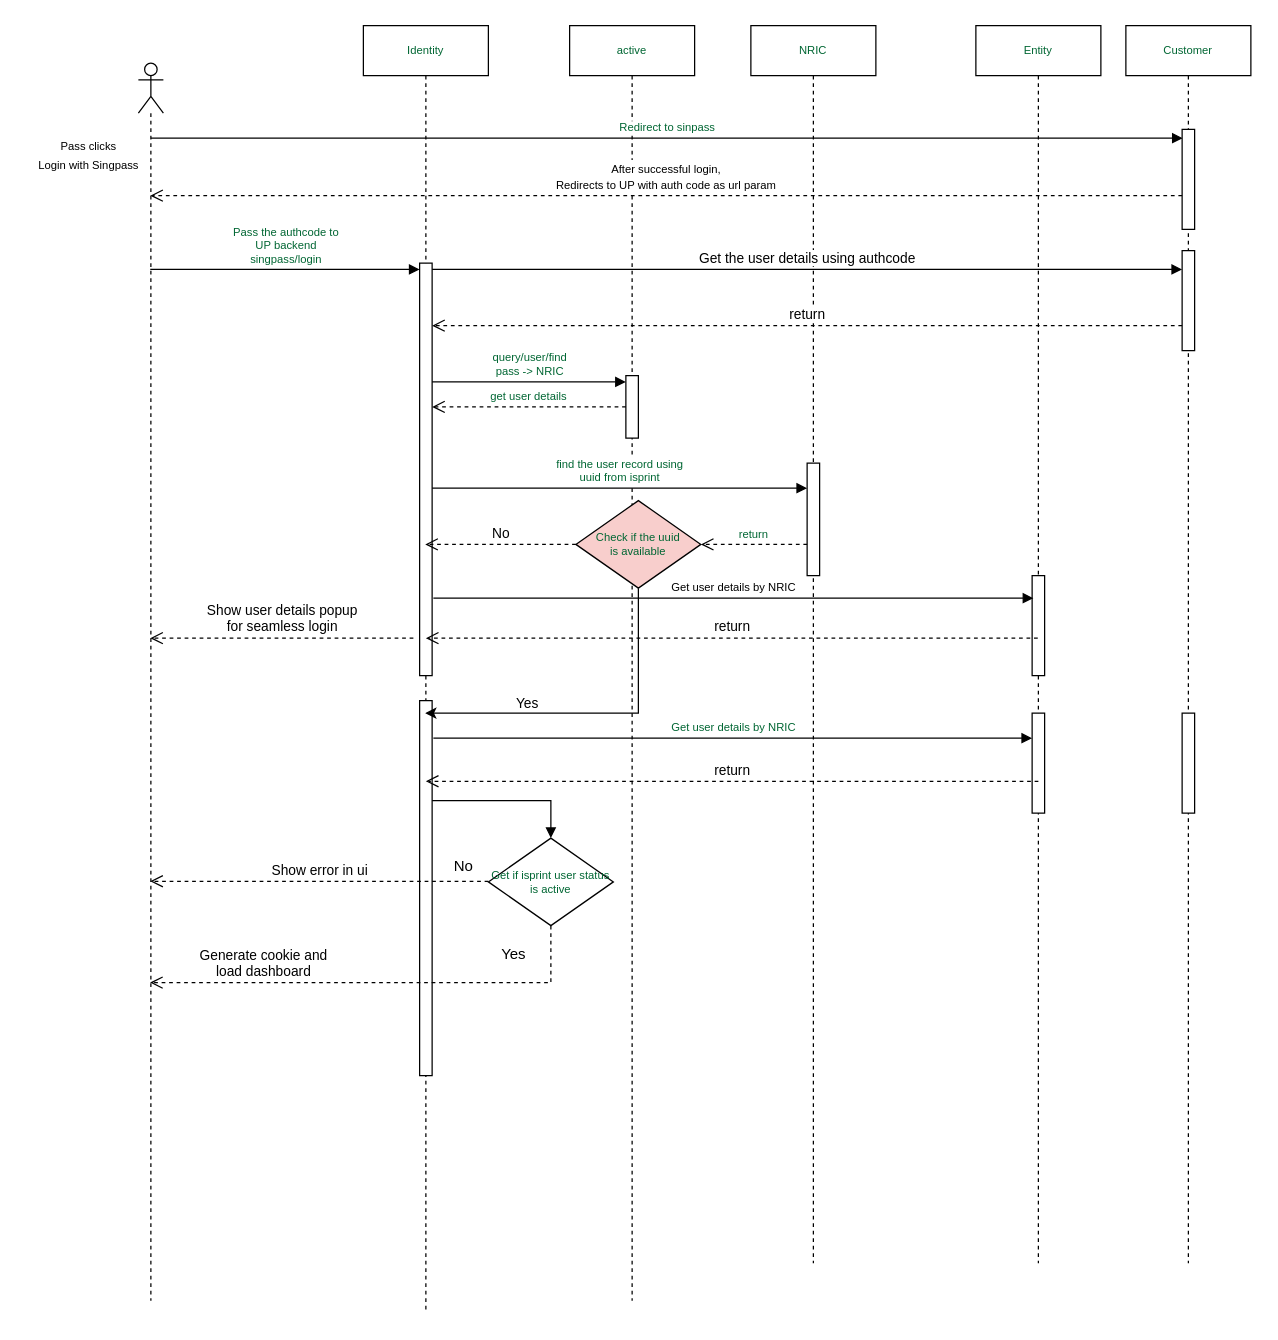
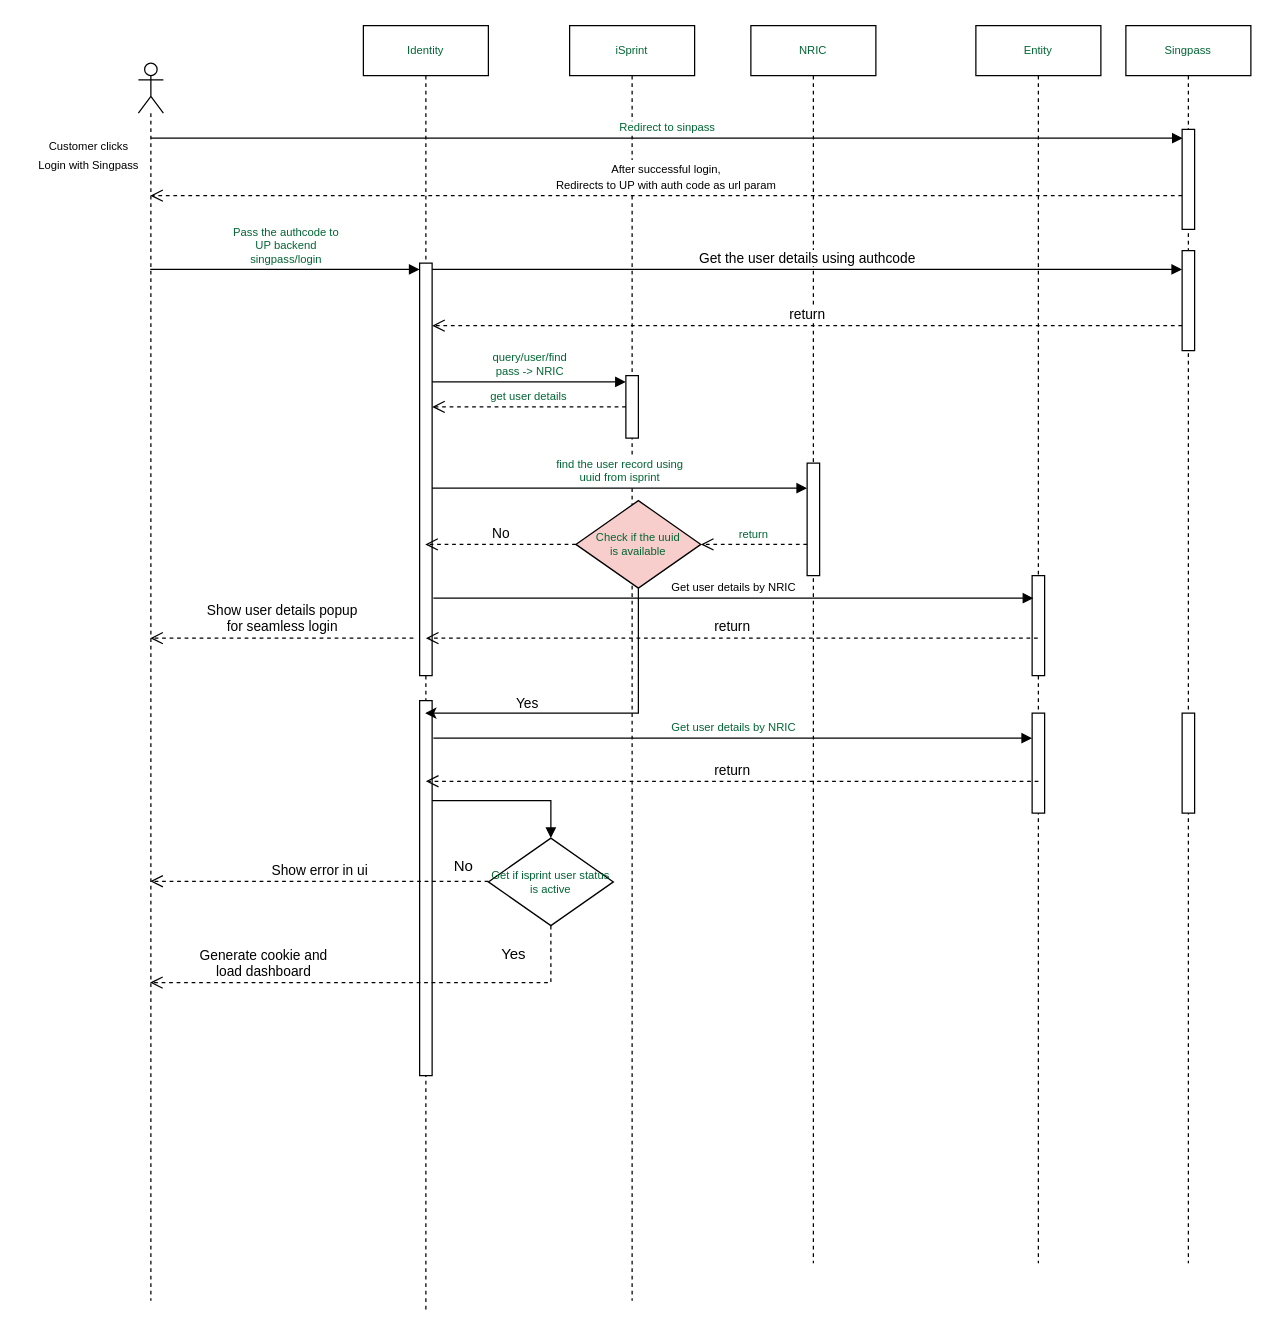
  <mxCell id="0" />
  <mxCell id="1" parent="0" />
  <mxCell id="2" value="" style="shape=umlLifeline;perimeter=lifelinePerimeter;whiteSpace=wrap;html=1;container=1;dropTarget=0;collapsible=0;recursiveResize=0;outlineConnect=0;portConstraint=eastwest;newEdgeStyle={&quot;curved&quot;:0,&quot;rounded&quot;:0};participant=umlActor;fontColor=#006633;fontSize=9;" parent="1" vertex="1"><mxGeometry x="110" y="50" width="20" height="990" as="geometry" /></mxCell>
  <mxCell id="3" value="Identity" style="shape=umlLifeline;perimeter=lifelinePerimeter;whiteSpace=wrap;html=1;container=1;dropTarget=0;collapsible=0;recursiveResize=0;outlineConnect=0;portConstraint=eastwest;newEdgeStyle={&quot;curved&quot;:0,&quot;rounded&quot;:0};fontColor=#006633;fontSize=9;" parent="1" vertex="1"><mxGeometry x="290" y="20" width="100" height="1030" as="geometry" /></mxCell>
  <mxCell id="4" value="" style="html=1;points=[[0,0,0,0,5],[0,1,0,0,-5],[1,0,0,0,5],[1,1,0,0,-5]];perimeter=orthogonalPerimeter;outlineConnect=0;targetShapes=umlLifeline;portConstraint=eastwest;newEdgeStyle={&quot;curved&quot;:0,&quot;rounded&quot;:0};fontColor=#006633;fontSize=9;" parent="3" vertex="1"><mxGeometry x="45" y="190" width="10" height="330" as="geometry" /></mxCell>
  <mxCell id="5" value="" style="html=1;points=[[0,0,0,0,5],[0,1,0,0,-5],[1,0,0,0,5],[1,1,0,0,-5]];perimeter=orthogonalPerimeter;outlineConnect=0;targetShapes=umlLifeline;portConstraint=eastwest;newEdgeStyle={&quot;curved&quot;:0,&quot;rounded&quot;:0};" vertex="1" parent="3"><mxGeometry x="45" y="540" width="10" height="300" as="geometry" /></mxCell>
- <mxCell id="6" value="active" style="shape=umlLifeline;perimeter=lifelinePerimeter;whiteSpace=wrap;html=1;container=1;dropTarget=0;collapsible=0;recursiveResize=0;outlineConnect=0;portConstraint=eastwest;newEdgeStyle={&quot;curved&quot;:0,&quot;rounded&quot;:0};fontColor=#006633;fontSize=9;" parent="1" vertex="1"><mxGeometry x="455" y="20" width="100" height="1020" as="geometry" /></mxCell>
+ <mxCell id="6" value="iSprint" style="shape=umlLifeline;perimeter=lifelinePerimeter;whiteSpace=wrap;html=1;container=1;dropTarget=0;collapsible=0;recursiveResize=0;outlineConnect=0;portConstraint=eastwest;newEdgeStyle={&quot;curved&quot;:0,&quot;rounded&quot;:0};fontColor=#006633;fontSize=9;" parent="1" vertex="1"><mxGeometry x="455" y="20" width="100" height="1020" as="geometry" /></mxCell>
  <mxCell id="7" value="" style="html=1;points=[[0,0,0,0,5],[0,1,0,0,-5],[1,0,0,0,5],[1,1,0,0,-5]];perimeter=orthogonalPerimeter;outlineConnect=0;targetShapes=umlLifeline;portConstraint=eastwest;newEdgeStyle={&quot;curved&quot;:0,&quot;rounded&quot;:0};fontColor=#006633;fontSize=9;" parent="6" vertex="1"><mxGeometry x="45" y="280" width="10" height="50" as="geometry" /></mxCell>
  <mxCell id="8" value="NRIC" style="shape=umlLifeline;perimeter=lifelinePerimeter;whiteSpace=wrap;html=1;container=1;dropTarget=0;collapsible=0;recursiveResize=0;outlineConnect=0;portConstraint=eastwest;newEdgeStyle={&quot;curved&quot;:0,&quot;rounded&quot;:0};fontColor=#006633;fontSize=9;" parent="1" vertex="1"><mxGeometry x="600" y="20" width="100" height="990" as="geometry" /></mxCell>
  <mxCell id="9" value="" style="html=1;points=[[0,0,0,0,5],[0,1,0,0,-5],[1,0,0,0,5],[1,1,0,0,-5]];perimeter=orthogonalPerimeter;outlineConnect=0;targetShapes=umlLifeline;portConstraint=eastwest;newEdgeStyle={&quot;curved&quot;:0,&quot;rounded&quot;:0};fontColor=#006633;fontSize=9;" parent="8" vertex="1"><mxGeometry x="45" y="350" width="10" height="90" as="geometry" /></mxCell>
  <mxCell id="10" value="Entity" style="shape=umlLifeline;perimeter=lifelinePerimeter;whiteSpace=wrap;html=1;container=1;dropTarget=0;collapsible=0;recursiveResize=0;outlineConnect=0;portConstraint=eastwest;newEdgeStyle={&quot;curved&quot;:0,&quot;rounded&quot;:0};fontColor=#006633;fontSize=9;" parent="1" vertex="1"><mxGeometry x="780" y="20" width="100" height="990" as="geometry" /></mxCell>
  <mxCell id="11" value="" style="html=1;points=[[0,0,0,0,5],[0,1,0,0,-5],[1,0,0,0,5],[1,1,0,0,-5]];perimeter=orthogonalPerimeter;outlineConnect=0;targetShapes=umlLifeline;portConstraint=eastwest;newEdgeStyle={&quot;curved&quot;:0,&quot;rounded&quot;:0};fontColor=#006633;fontSize=9;" parent="10" vertex="1"><mxGeometry x="45" y="550" width="10" height="80" as="geometry" /></mxCell>
  <mxCell id="12" value="" style="html=1;points=[[0,0,0,0,5],[0,1,0,0,-5],[1,0,0,0,5],[1,1,0,0,-5]];perimeter=orthogonalPerimeter;outlineConnect=0;targetShapes=umlLifeline;portConstraint=eastwest;newEdgeStyle={&quot;curved&quot;:0,&quot;rounded&quot;:0};fontColor=#006633;fontSize=9;" vertex="1" parent="10"><mxGeometry x="45" y="440" width="10" height="80" as="geometry" /></mxCell>
  <mxCell id="13" value="Redirect to sinpass" style="html=1;verticalAlign=bottom;endArrow=block;curved=0;rounded=0;fontColor=#006633;fontSize=9;" parent="1" edge="1"><mxGeometry relative="1" as="geometry"><mxPoint x="120" y="110" as="sourcePoint" /><mxPoint x="945.5" y="110" as="targetPoint" /></mxGeometry></mxCell>
  <mxCell id="14" value="Pass the authcode to &lt;br&gt;UP backend&lt;br&gt;singpass/login" style="html=1;verticalAlign=bottom;endArrow=block;curved=0;rounded=0;entryX=0;entryY=0;entryDx=0;entryDy=5;fontColor=#006633;fontSize=9;" parent="1" source="2" target="4" edge="1"><mxGeometry relative="1" as="geometry"><mxPoint x="160" y="315" as="sourcePoint" /></mxGeometry></mxCell>
  <mxCell id="15" value="&lt;font style=&quot;&quot;&gt;query/user/find&lt;br&gt;pass -&amp;gt; NRIC&lt;br style=&quot;font-size: 9px;&quot;&gt;&lt;/font&gt;" style="html=1;verticalAlign=bottom;endArrow=block;curved=0;rounded=0;entryX=0;entryY=0;entryDx=0;entryDy=5;entryPerimeter=0;fontColor=#006633;fontSize=9;" parent="1" source="4" target="7" edge="1"><mxGeometry relative="1" as="geometry"><mxPoint x="370" y="320" as="sourcePoint" /><mxPoint x="440" y="315" as="targetPoint" /></mxGeometry></mxCell>
  <mxCell id="16" value="&lt;span style=&quot;font-size: 9px;&quot;&gt;get user details&lt;/span&gt;" style="html=1;verticalAlign=bottom;endArrow=open;dashed=1;endSize=8;curved=0;rounded=0;fontColor=#006633;fontSize=9;" parent="1" source="7" edge="1" target="4"><mxGeometry relative="1" as="geometry"><mxPoint x="344" y="330" as="targetPoint" /><mxPoint x="474" y="330" as="sourcePoint" /></mxGeometry></mxCell>
  <mxCell id="17" value="&lt;font style=&quot;font-size: 9px;&quot;&gt;find the user record using &lt;br style=&quot;font-size: 9px;&quot;&gt;uuid from isprint&lt;br style=&quot;font-size: 9px;&quot;&gt;&lt;/font&gt;" style="html=1;verticalAlign=bottom;endArrow=block;curved=0;rounded=0;fontColor=#006633;fontSize=9;" parent="1" edge="1"><mxGeometry relative="1" as="geometry"><mxPoint x="345" y="390" as="sourcePoint" /><mxPoint x="645" y="390" as="targetPoint" /></mxGeometry></mxCell>
  <mxCell id="18" value="return" style="html=1;verticalAlign=bottom;endArrow=open;dashed=1;endSize=8;rounded=0;strokeColor=default;fontColor=#006633;fontSize=9;entryX=1;entryY=0.5;entryDx=0;entryDy=0;" parent="1" target="21" edge="1" source="9"><mxGeometry x="0.004" relative="1" as="geometry"><mxPoint x="645" y="450" as="sourcePoint" /><mxPoint x="550" y="455" as="targetPoint" /><mxPoint as="offset" /></mxGeometry></mxCell>
  <mxCell id="19" style="edgeStyle=orthogonalEdgeStyle;rounded=0;orthogonalLoop=1;jettySize=auto;html=1;exitX=0.5;exitY=1;exitDx=0;exitDy=0;" edge="1" parent="1" source="21" target="3"><mxGeometry relative="1" as="geometry"><Array as="points"><mxPoint x="510" y="570" /></Array></mxGeometry></mxCell>
  <mxCell id="20" value="Yes" style="edgeLabel;html=1;align=center;verticalAlign=middle;resizable=0;points=[];" vertex="1" connectable="0" parent="19"><mxGeometry x="0.405" y="-9" relative="1" as="geometry"><mxPoint as="offset" /></mxGeometry></mxCell>
  <mxCell id="21" value="&lt;font style=&quot;font-size: 9px;&quot;&gt;Check if the uuid &lt;br style=&quot;font-size: 9px;&quot;&gt;is available&lt;/font&gt;" style="rhombus;whiteSpace=wrap;html=1;fontColor=#006633;fontSize=9;fillColor=#f8cecc;" parent="1" vertex="1"><mxGeometry x="460" y="400" width="100" height="70" as="geometry" /></mxCell>
  <mxCell id="22" value="&lt;font style=&quot;font-size: 9px;&quot;&gt;Get user details by NRIC&lt;/font&gt;" style="html=1;verticalAlign=bottom;endArrow=block;curved=0;rounded=0;fontColor=#006633;fontSize=9;" parent="1" target="11" edge="1"><mxGeometry relative="1" as="geometry"><mxPoint x="346" y="590" as="sourcePoint" /><mxPoint x="800" y="590" as="targetPoint" /></mxGeometry></mxCell>
- <mxCell id="23" value="&lt;font style=&quot;font-size: 9px;&quot;&gt;Pass clicks &lt;br&gt;Login with Singpass&lt;/font&gt;" style="text;html=1;align=center;verticalAlign=middle;resizable=0;points=[];autosize=1;strokeColor=none;fillColor=none;" vertex="1" parent="1"><mxGeometry x="20" y="103" width="100" height="40" as="geometry" /></mxCell>
- <mxCell id="24" value="Customer" style="shape=umlLifeline;perimeter=lifelinePerimeter;whiteSpace=wrap;html=1;container=1;dropTarget=0;collapsible=0;recursiveResize=0;outlineConnect=0;portConstraint=eastwest;newEdgeStyle={&quot;curved&quot;:0,&quot;rounded&quot;:0};fontColor=#006633;fontSize=9;" vertex="1" parent="1"><mxGeometry x="900" y="20" width="100" height="990" as="geometry" /></mxCell>
+ <mxCell id="23" value="&lt;font style=&quot;font-size: 9px;&quot;&gt;Customer clicks &lt;br&gt;Login with Singpass&lt;/font&gt;" style="text;html=1;align=center;verticalAlign=middle;resizable=0;points=[];autosize=1;strokeColor=none;fillColor=none;" vertex="1" parent="1"><mxGeometry x="20" y="103" width="100" height="40" as="geometry" /></mxCell>
+ <mxCell id="24" value="Singpass" style="shape=umlLifeline;perimeter=lifelinePerimeter;whiteSpace=wrap;html=1;container=1;dropTarget=0;collapsible=0;recursiveResize=0;outlineConnect=0;portConstraint=eastwest;newEdgeStyle={&quot;curved&quot;:0,&quot;rounded&quot;:0};fontColor=#006633;fontSize=9;" vertex="1" parent="1"><mxGeometry x="900" y="20" width="100" height="990" as="geometry" /></mxCell>
  <mxCell id="25" value="" style="html=1;points=[[0,0,0,0,5],[0,1,0,0,-5],[1,0,0,0,5],[1,1,0,0,-5]];perimeter=orthogonalPerimeter;outlineConnect=0;targetShapes=umlLifeline;portConstraint=eastwest;newEdgeStyle={&quot;curved&quot;:0,&quot;rounded&quot;:0};fontColor=#006633;fontSize=9;" vertex="1" parent="24"><mxGeometry x="45" y="550" width="10" height="80" as="geometry" /></mxCell>
  <mxCell id="26" value="" style="html=1;points=[[0,0,0,0,5],[0,1,0,0,-5],[1,0,0,0,5],[1,1,0,0,-5]];perimeter=orthogonalPerimeter;outlineConnect=0;targetShapes=umlLifeline;portConstraint=eastwest;newEdgeStyle={&quot;curved&quot;:0,&quot;rounded&quot;:0};fontColor=#006633;fontSize=9;" vertex="1" parent="24"><mxGeometry x="45" y="83" width="10" height="80" as="geometry" /></mxCell>
  <mxCell id="27" value="" style="html=1;points=[[0,0,0,0,5],[0,1,0,0,-5],[1,0,0,0,5],[1,1,0,0,-5]];perimeter=orthogonalPerimeter;outlineConnect=0;targetShapes=umlLifeline;portConstraint=eastwest;newEdgeStyle={&quot;curved&quot;:0,&quot;rounded&quot;:0};fontColor=#006633;fontSize=9;" vertex="1" parent="24"><mxGeometry x="45" y="180" width="10" height="80" as="geometry" /></mxCell>
  <mxCell id="28" value="&lt;font style=&quot;font-size: 9px;&quot;&gt;After successful login,&lt;br&gt;Redirects to UP with auth code as url param&lt;/font&gt;" style="html=1;verticalAlign=bottom;endArrow=open;dashed=1;endSize=8;curved=0;rounded=0;" edge="1" parent="1"><mxGeometry relative="1" as="geometry"><mxPoint x="945" y="156" as="sourcePoint" /><mxPoint x="119.5" y="156" as="targetPoint" /></mxGeometry></mxCell>
  <mxCell id="29" value="Get the user details using authcode" style="html=1;verticalAlign=bottom;endArrow=block;curved=0;rounded=0;exitX=1;exitY=0;exitDx=0;exitDy=5;exitPerimeter=0;" edge="1" parent="1" source="4" target="27"><mxGeometry width="80" relative="1" as="geometry"><mxPoint x="355" y="220" as="sourcePoint" /><mxPoint x="435" y="220" as="targetPoint" /></mxGeometry></mxCell>
  <mxCell id="30" value="return" style="html=1;verticalAlign=bottom;endArrow=open;dashed=1;endSize=8;curved=0;rounded=0;" edge="1" parent="1"><mxGeometry relative="1" as="geometry"><mxPoint x="945" y="260" as="sourcePoint" /><mxPoint x="345" y="260" as="targetPoint" /></mxGeometry></mxCell>
  <mxCell id="31" value="No" style="html=1;verticalAlign=bottom;endArrow=open;dashed=1;endSize=8;curved=0;rounded=0;exitX=0;exitY=0.5;exitDx=0;exitDy=0;" edge="1" parent="1" source="21" target="3"><mxGeometry relative="1" as="geometry"><mxPoint x="460" y="434.5" as="sourcePoint" /><mxPoint x="380" y="434.5" as="targetPoint" /></mxGeometry></mxCell>
  <mxCell id="32" value="&lt;font style=&quot;font-size: 9px;&quot;&gt;Get user details by NRIC&lt;/font&gt;" style="html=1;verticalAlign=bottom;endArrow=block;curved=0;rounded=0;" edge="1" parent="1"><mxGeometry width="80" relative="1" as="geometry"><mxPoint x="346" y="478" as="sourcePoint" /><mxPoint x="826" y="478" as="targetPoint" /></mxGeometry></mxCell>
  <mxCell id="33" value="return" style="html=1;verticalAlign=bottom;endArrow=open;dashed=1;endSize=8;curved=0;rounded=0;" edge="1" parent="1" source="10"><mxGeometry relative="1" as="geometry"><mxPoint x="420" y="510" as="sourcePoint" /><mxPoint x="340" y="510" as="targetPoint" /></mxGeometry></mxCell>
  <mxCell id="34" value="Show user details popup&lt;br&gt;for seamless login" style="html=1;verticalAlign=bottom;endArrow=open;dashed=1;endSize=8;curved=0;rounded=0;" edge="1" parent="1" target="2"><mxGeometry relative="1" as="geometry"><mxPoint x="330" y="510" as="sourcePoint" /><mxPoint x="250" y="510" as="targetPoint" /></mxGeometry></mxCell>
  <mxCell id="35" value="return" style="html=1;verticalAlign=bottom;endArrow=open;dashed=1;endSize=8;curved=0;rounded=0;" edge="1" parent="1"><mxGeometry relative="1" as="geometry"><mxPoint x="830" y="624.5" as="sourcePoint" /><mxPoint x="340" y="624.5" as="targetPoint" /></mxGeometry></mxCell>
  <mxCell id="36" value="Get if isprint user status is active" style="rhombus;whiteSpace=wrap;html=1;fontColor=#006633;fontSize=9;" vertex="1" parent="1"><mxGeometry x="390" y="670" width="100" height="70" as="geometry" /></mxCell>
  <mxCell id="37" value="" style="html=1;verticalAlign=bottom;endArrow=block;rounded=0;entryX=0.5;entryY=0;entryDx=0;entryDy=0;edgeStyle=orthogonalEdgeStyle;" edge="1" parent="1" source="5" target="36"><mxGeometry width="80" relative="1" as="geometry"><mxPoint x="340" y="674.5" as="sourcePoint" /><mxPoint x="420" y="674.5" as="targetPoint" /><Array as="points"><mxPoint x="440" y="640" /></Array></mxGeometry></mxCell>
  <mxCell id="38" value="Show error in ui" style="html=1;verticalAlign=bottom;endArrow=open;dashed=1;endSize=8;curved=0;rounded=0;" edge="1" parent="1" target="2"><mxGeometry relative="1" as="geometry"><mxPoint x="390" y="704.5" as="sourcePoint" /><mxPoint x="310" y="704.5" as="targetPoint" /></mxGeometry></mxCell>
  <mxCell id="39" value="No" style="text;html=1;align=center;verticalAlign=middle;resizable=0;points=[];autosize=1;strokeColor=none;fillColor=none;" vertex="1" parent="1"><mxGeometry x="350" y="678" width="40" height="30" as="geometry" /></mxCell>
  <mxCell id="40" value="Generate cookie and &lt;br&gt;load dashboard" style="html=1;verticalAlign=bottom;endArrow=open;dashed=1;endSize=8;rounded=0;exitX=0.5;exitY=1;exitDx=0;exitDy=0;entryX=0.467;entryY=0.743;entryDx=0;entryDy=0;entryPerimeter=0;edgeStyle=orthogonalEdgeStyle;" edge="1" parent="1" source="36" target="2"><mxGeometry x="0.505" relative="1" as="geometry"><mxPoint x="200" y="760" as="sourcePoint" /><mxPoint x="140" y="740" as="targetPoint" /><Array as="points"><mxPoint x="440" y="786" /></Array><mxPoint as="offset" /></mxGeometry></mxCell>
  <mxCell id="41" value="Yes" style="text;html=1;align=center;verticalAlign=middle;resizable=0;points=[];autosize=1;strokeColor=none;fillColor=none;" vertex="1" parent="1"><mxGeometry x="390" y="748" width="40" height="30" as="geometry" /></mxCell>
